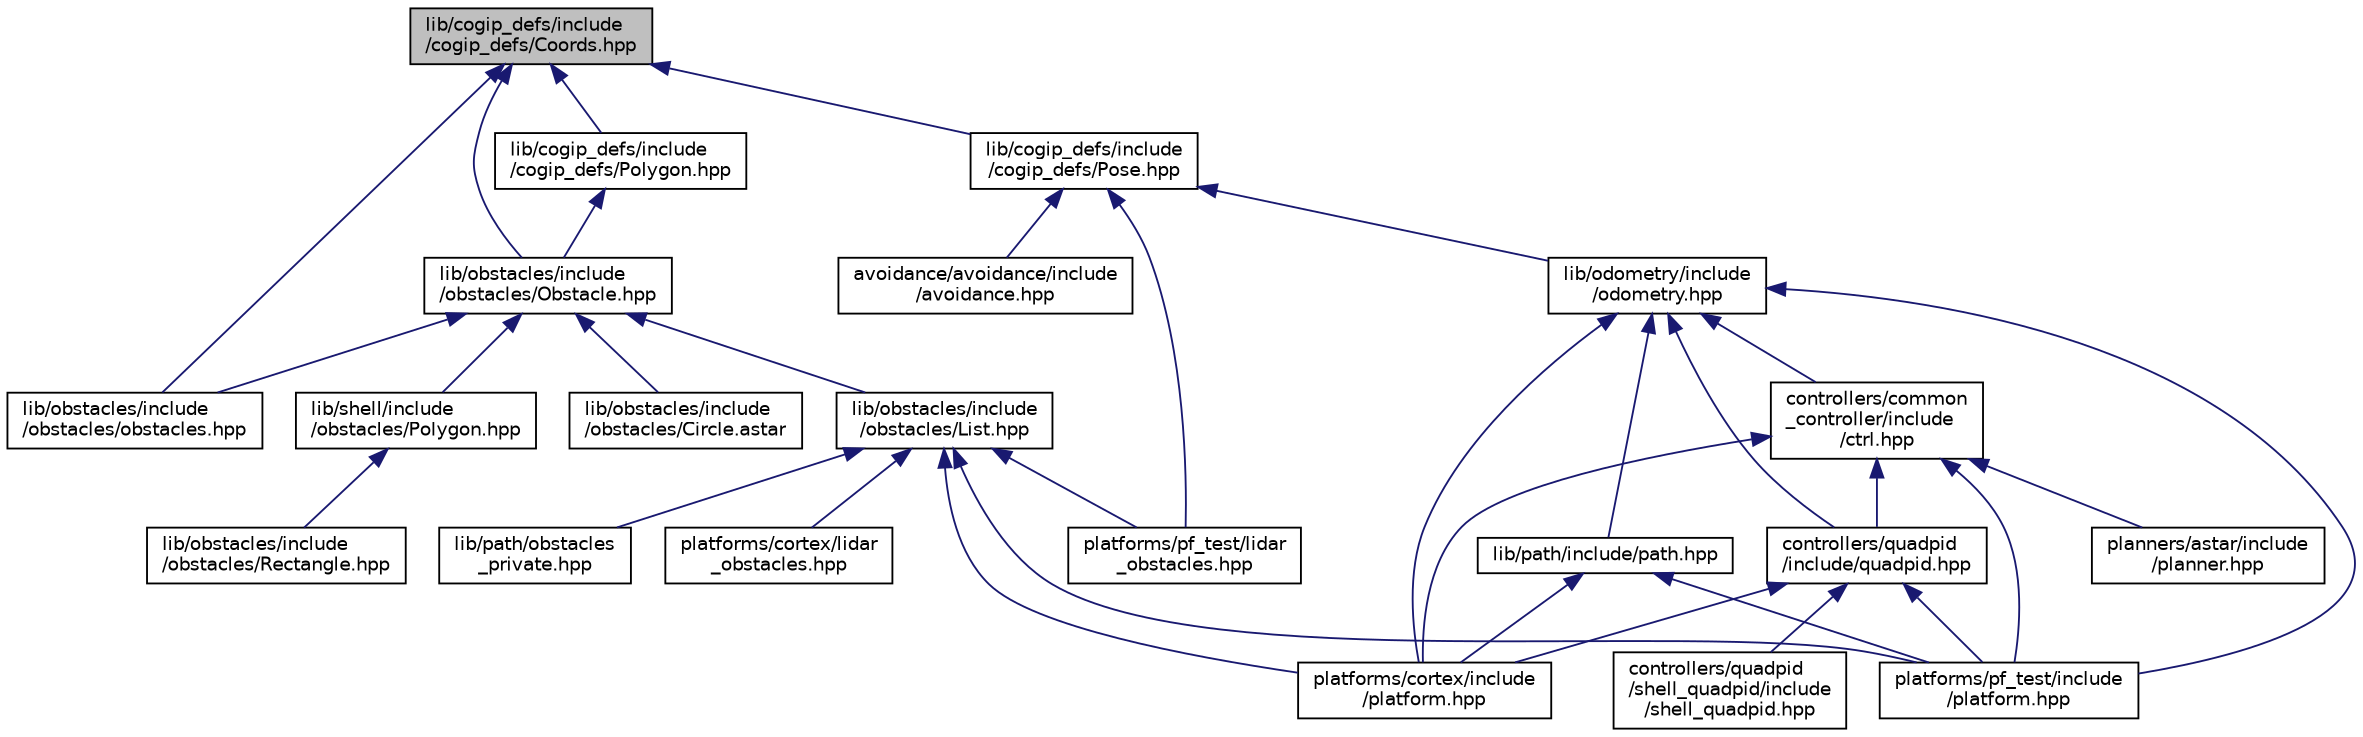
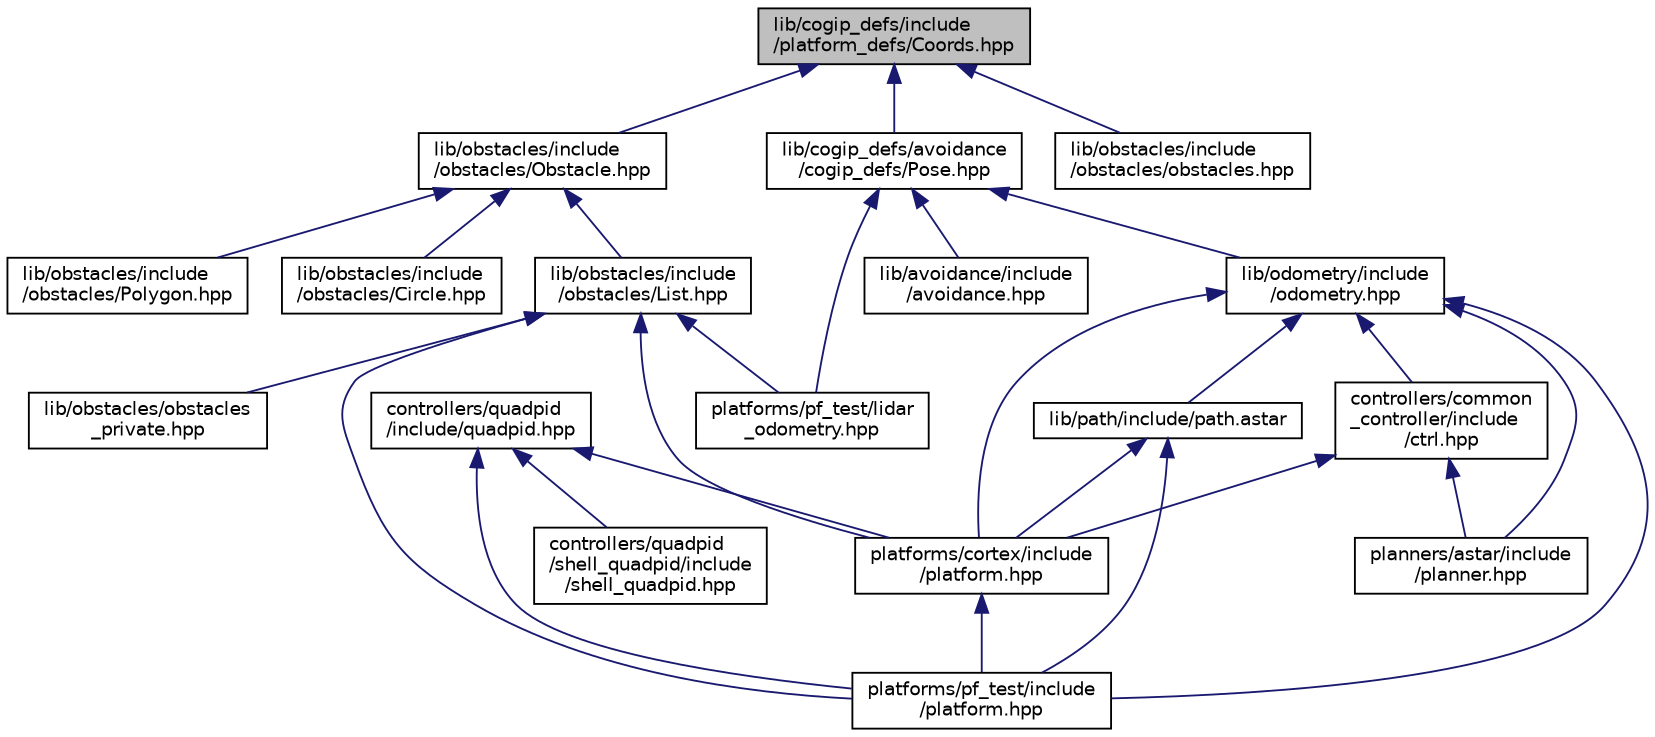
  digraph {
    node [color=black fontname=Helvetica fontsize=10 shape=record]
    edge [color=midnightblue dir=back fontname=Helvetica fontsize=10 labelfontname=Helvetica labelfontsize=10 style=solid]
-   n1 [fillcolor=grey75 fontcolor=black height=0.2 label="lib/cogip_defs/include\l/cogip_defs/Coords.hpp" style=filled width=0.4]
-   n2 [height=0.2 label="lib/cogip_defs/include\l/cogip_defs/Polygon.hpp" width=0.4]
+   n1 [fillcolor=grey75 fontcolor=black height=0.2 label="lib/cogip_defs/include\l/platform_defs/Coords.hpp" style=filled width=0.4]
    n3 [height=0.2 label="lib/obstacles/include\l/obstacles/Obstacle.hpp" width=0.4]
    n4 [height=0.2 label="lib/obstacles/include\l/obstacles/obstacles.hpp" width=0.4]
-   n5 [height=0.2 label="lib/cogip_defs/include\l/cogip_defs/Pose.hpp" width=0.4]
-   n6 [height=0.2 label="lib/obstacles/include\l/obstacles/Circle.astar" width=0.4]
+   n5 [height=0.2 label="lib/cogip_defs/avoidance\l/cogip_defs/Pose.hpp" width=0.4]
+   n6 [height=0.2 label="lib/obstacles/include\l/obstacles/Circle.hpp" width=0.4]
    n7 [height=0.2 label="lib/obstacles/include\l/obstacles/List.hpp" width=0.4]
-   n8 [height=0.2 label="lib/shell/include\l/obstacles/Polygon.hpp" width=0.4]
-   n9 [height=0.2 label="platforms/pf_test/lidar\l_obstacles.hpp" width=0.4]
-   n10 [height=0.2 label="avoidance/avoidance/include\l/avoidance.hpp" width=0.4]
+   n8 [height=0.2 label="lib/obstacles/include\l/obstacles/Polygon.hpp" width=0.4]
+   n9 [height=0.2 label="platforms/pf_test/lidar\l_odometry.hpp" width=0.4]
+   n10 [height=0.2 label="lib/avoidance/include\l/avoidance.hpp" width=0.4]
    n11 [height=0.2 label="lib/odometry/include\l/odometry.hpp" width=0.4]
-   n12 [height=0.2 label="lib/path/obstacles\l_private.hpp" width=0.4]
+   n12 [height=0.2 label="lib/obstacles/obstacles\l_private.hpp" width=0.4]
    n13 [height=0.2 label="platforms/cortex/include\l/platform.hpp" width=0.4]
-   n14 [height=0.2 label="platforms/cortex/lidar\l_obstacles.hpp" width=0.4]
    n15 [height=0.2 label="platforms/pf_test/include\l/platform.hpp" width=0.4]
-   n16 [height=0.2 label="lib/obstacles/include\l/obstacles/Rectangle.hpp" width=0.4]
    n17 [height=0.2 label="controllers/common\l_controller/include\l/ctrl.hpp" width=0.4]
    n18 [height=0.2 label="controllers/quadpid\l/include/quadpid.hpp" width=0.4]
-   n19 [height=0.2 label="lib/path/include/path.hpp" width=0.4]
+   n19 [height=0.2 label="lib/path/include/path.astar" width=0.4]
    n20 [height=0.2 label="planners/astar/include\l/planner.hpp" width=0.4]
    n21 [height=0.2 label="controllers/quadpid\l/shell_quadpid/include\l/shell_quadpid.hpp" width=0.4]
-   n1 -> n2
    n1 -> n3
    n1 -> n4
    n1 -> n5
-   n2 -> n3
-   n3 -> n4
    n3 -> n6
    n3 -> n7
    n3 -> n8
    n5 -> n9
    n5 -> n10
    n5 -> n11
    n7 -> n9
    n7 -> n12
    n7 -> n13
-   n7 -> n14
    n7 -> n15
-   n8 -> n16
    n11 -> n13
    n11 -> n15
    n11 -> n17
-   n11 -> n18
+   n11 -> n20
    n11 -> n19
    n17 -> n13
-   n17 -> n15
-   n17 -> n18
+   n13 -> n15
    n17 -> n20
    n18 -> n13
    n18 -> n15
    n18 -> n21
    n19 -> n13
    n19 -> n15
  }
